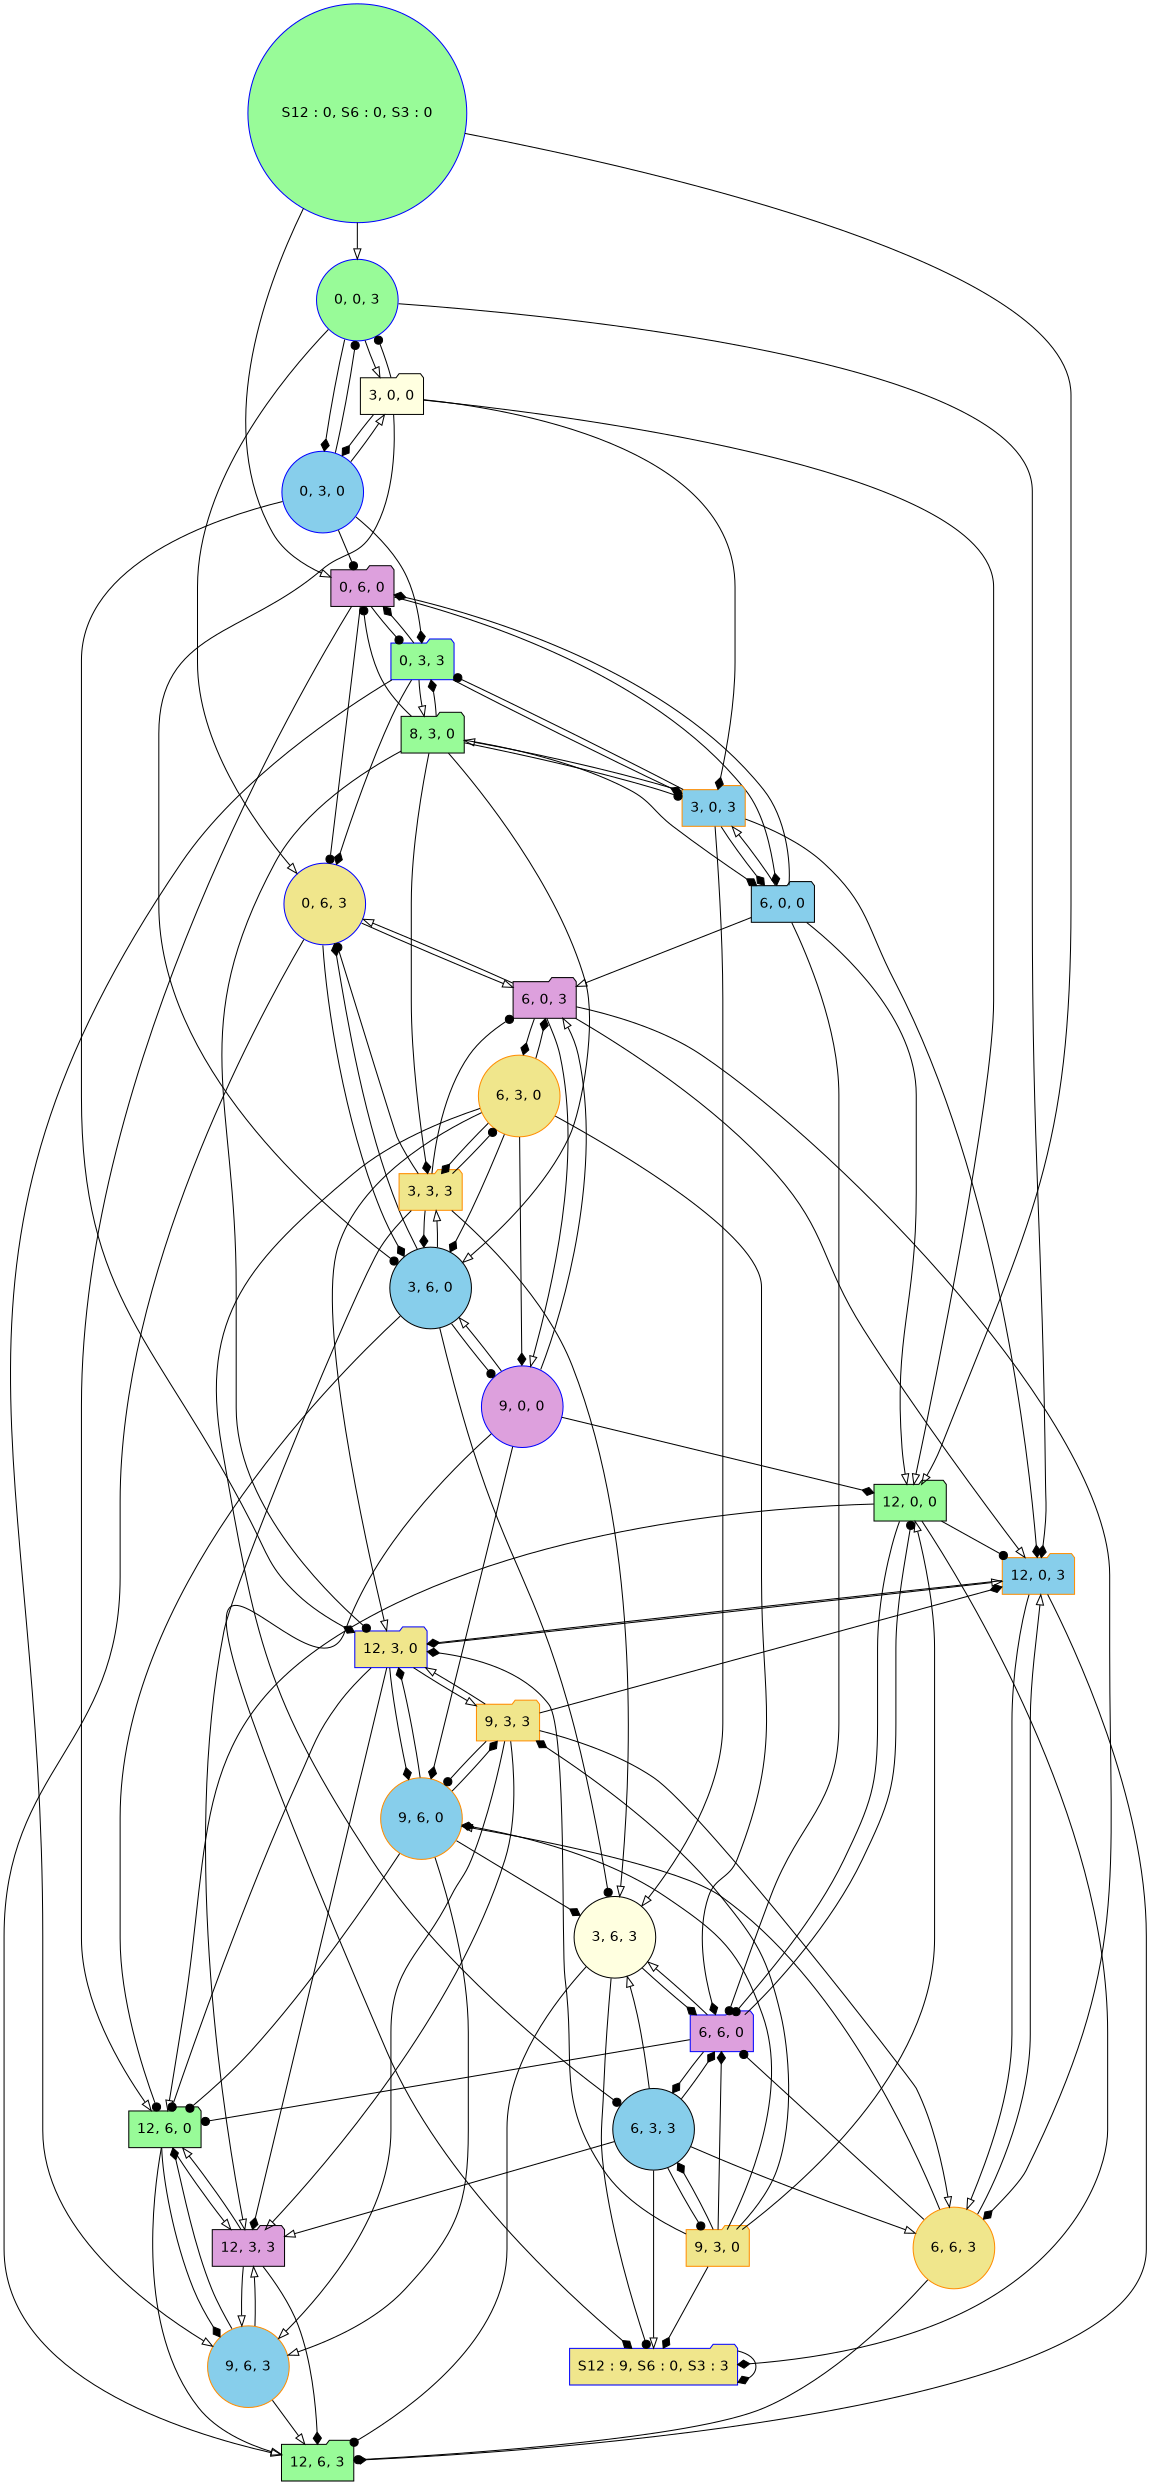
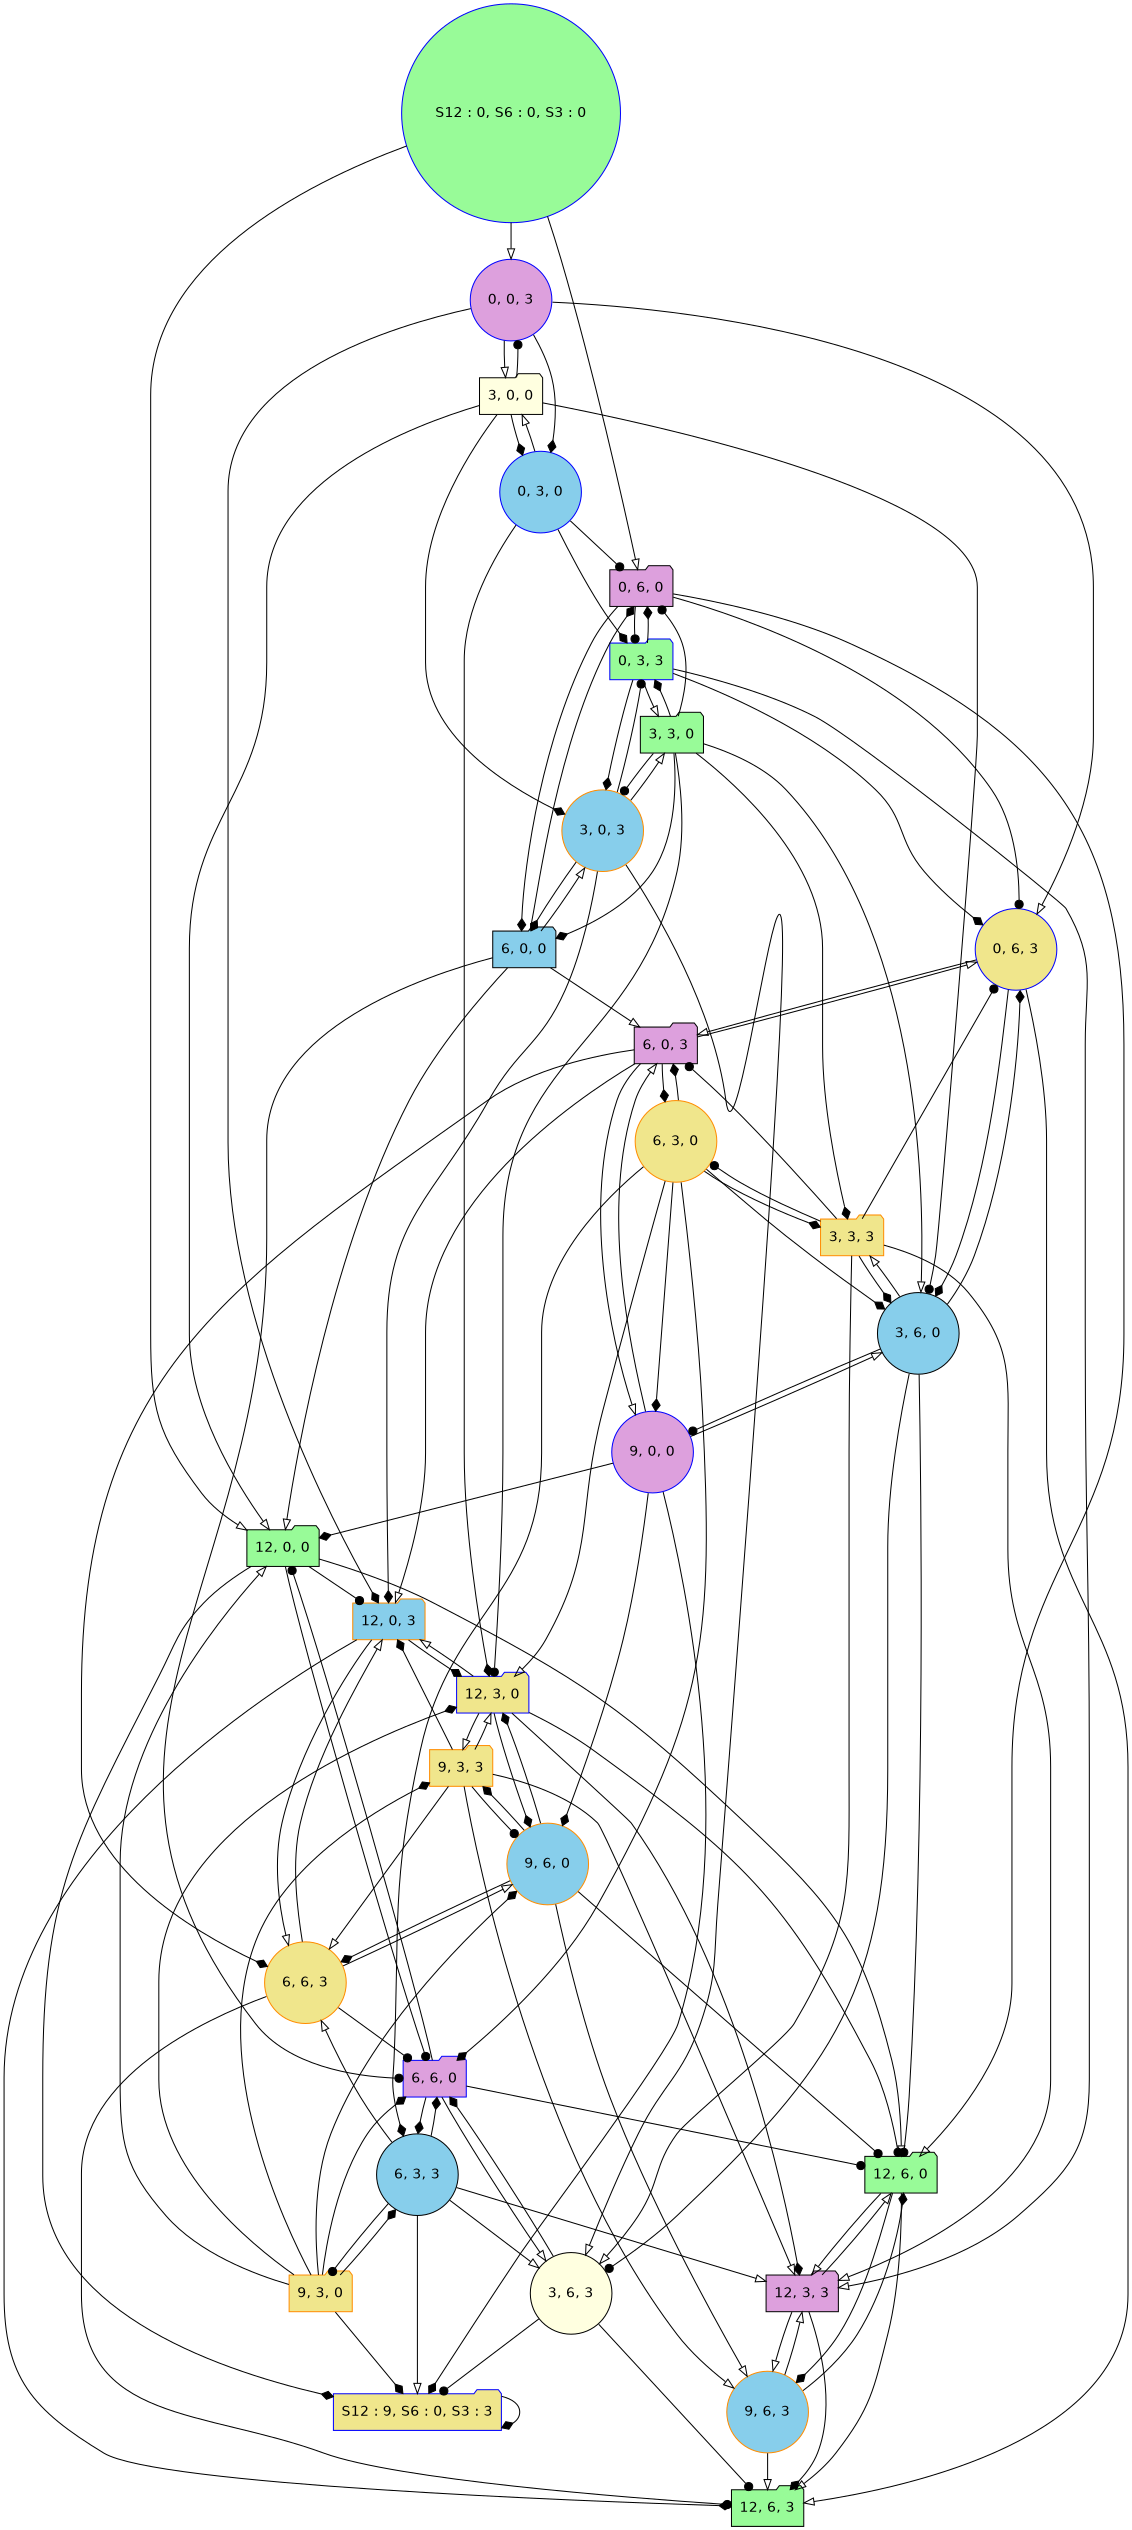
  digraph {
    fontname="DejaVu Sans"
    node [color=black fillcolor=khaki fontname="DejaVu Sans" shape=folder style=filled]
    edge [arrowhead=diamond fontname="DejaVu Sans"]
    n1 [color=blue fillcolor=palegreen label="S12 : 0, S6 : 0, S3 : 0" shape=circle]
    "12, 0, 0" [fillcolor=palegreen]
    "0, 6, 0" [fillcolor=plum]
-   "0, 0, 3" [color=blue fillcolor=palegreen shape=circle]
+   "0, 0, 3" [color=blue fillcolor=plum shape=circle]
    n5 [color=blue label="S12 : 9, S6 : 0, S3 : 3"]
    "12, 0, 3" [color=darkorange fillcolor=skyblue]
    "12, 6, 0" [fillcolor=palegreen]
    "6, 6, 0" [color=blue fillcolor=plum]
    "0, 6, 3" [color=blue shape=circle]
    "0, 3, 3" [color=blue fillcolor=palegreen]
    "6, 0, 0" [fillcolor=skyblue]
    "3, 0, 0" [fillcolor=lightyellow]
    "0, 3, 0" [color=blue fillcolor=skyblue shape=circle]
    "12, 3, 0" [color=blue]
    "12, 6, 3" [fillcolor=palegreen]
    "6, 6, 3" [color=darkorange shape=circle]
    "12, 3, 3" [fillcolor=plum]
    "9, 6, 3" [color=darkorange fillcolor=skyblue shape=circle]
    "3, 6, 3" [fillcolor=lightyellow shape=circle]
    "6, 3, 3" [fillcolor=skyblue shape=circle]
    "6, 0, 3" [fillcolor=plum]
    "3, 6, 0" [fillcolor=skyblue shape=circle]
-   "3, 0, 3" [color=darkorange fillcolor=skyblue]
-   "3, 3, 0" [fillcolor=palegreen label="8, 3, 0"]
+   "3, 0, 3" [color=darkorange fillcolor=skyblue shape=circle]
+   "3, 3, 0" [fillcolor=palegreen]
    "9, 6, 0" [color=darkorange fillcolor=skyblue shape=circle]
    "9, 3, 3" [color=darkorange]
    "9, 0, 0" [color=blue fillcolor=plum shape=circle]
    "6, 3, 0" [color=darkorange shape=circle]
    "3, 3, 3" [color=darkorange]
    "9, 3, 0" [color=darkorange]
    n1 -> "12, 0, 0" [arrowhead=onormal]
    n1 -> "0, 6, 0" [arrowhead=onormal]
    n1 -> "0, 0, 3" [arrowhead=onormal]
    "12, 0, 0" -> n5
    "12, 0, 0" -> "12, 0, 3" [arrowhead=dot]
    "12, 0, 0" -> "12, 6, 0" [arrowhead=onormal]
    "12, 0, 0" -> "6, 6, 0" [arrowhead=dot]
    "0, 6, 0" -> "12, 6, 0" [arrowhead=onormal]
    "0, 6, 0" -> "0, 6, 3" [arrowhead=dot]
    "0, 6, 0" -> "0, 3, 3" [arrowhead=dot]
    "0, 6, 0" -> "6, 0, 0"
    "0, 0, 3" -> "12, 0, 3"
    "0, 0, 3" -> "0, 6, 3" [arrowhead=onormal]
    "0, 0, 3" -> "3, 0, 0" [arrowhead=onormal]
    "0, 0, 3" -> "0, 3, 0"
    n5 -> n5
    "12, 0, 3" -> "12, 3, 0"
    "12, 0, 3" -> "12, 6, 3"
    "12, 0, 3" -> "6, 6, 3" [arrowhead=onormal]
    "12, 6, 0" -> "12, 6, 3" [arrowhead=onormal]
    "12, 6, 0" -> "12, 3, 3" [arrowhead=onormal]
    "12, 6, 0" -> "9, 6, 3"
    "6, 6, 0" -> "12, 0, 0" [arrowhead=dot]
    "6, 6, 0" -> "12, 6, 0" [arrowhead=dot]
    "6, 6, 0" -> "3, 6, 3" [arrowhead=onormal]
    "6, 6, 0" -> "6, 3, 3"
    "0, 6, 3" -> "12, 6, 3" [arrowhead=onormal]
    "0, 6, 3" -> "6, 0, 3" [arrowhead=onormal]
    "0, 6, 3" -> "3, 6, 0"
    "0, 3, 3" -> "0, 6, 0"
    "0, 3, 3" -> "0, 6, 3"
-   "0, 3, 3" -> "9, 6, 3" [arrowhead=onormal]
+   "0, 3, 3" -> "12, 3, 3" [arrowhead=onormal]
    "0, 3, 3" -> "3, 0, 3"
    "0, 3, 3" -> "3, 3, 0" [arrowhead=onormal]
    "6, 0, 0" -> "12, 0, 0" [arrowhead=onormal]
    "6, 0, 0" -> "0, 6, 0"
    "6, 0, 0" -> "6, 6, 0" [arrowhead=dot]
    "6, 0, 0" -> "6, 0, 3" [arrowhead=onormal]
    "6, 0, 0" -> "3, 0, 3" [arrowhead=onormal]
    "3, 0, 0" -> "12, 0, 0" [arrowhead=onormal]
    "3, 0, 0" -> "0, 0, 3" [arrowhead=dot]
    "3, 0, 0" -> "0, 3, 0"
    "3, 0, 0" -> "3, 6, 0" [arrowhead=dot]
    "3, 0, 0" -> "3, 0, 3"
    "0, 3, 0" -> "0, 6, 0" [arrowhead=dot]
-   "0, 3, 0" -> "0, 0, 3" [arrowhead=dot]
    "0, 3, 0" -> "0, 3, 3"
    "0, 3, 0" -> "3, 0, 0" [arrowhead=onormal]
    "0, 3, 0" -> "12, 3, 0"
    "12, 3, 0" -> "12, 0, 3" [arrowhead=onormal]
    "12, 3, 0" -> "12, 6, 0" [arrowhead=dot]
    "12, 3, 0" -> "12, 3, 3"
    "12, 3, 0" -> "9, 6, 0"
    "12, 3, 0" -> "9, 3, 3" [arrowhead=onormal]
    "6, 6, 3" -> "12, 0, 3" [arrowhead=onormal]
    "6, 6, 3" -> "6, 6, 0" [arrowhead=dot]
    "6, 6, 3" -> "12, 6, 3" [arrowhead=dot]
    "6, 6, 3" -> "9, 6, 0" [arrowhead=onormal]
    "12, 3, 3" -> "12, 6, 0" [arrowhead=onormal]
    "12, 3, 3" -> "12, 6, 3"
    "12, 3, 3" -> "9, 6, 3" [arrowhead=onormal]
    "9, 6, 3" -> "12, 6, 0"
    "9, 6, 3" -> "12, 6, 3" [arrowhead=onormal]
    "9, 6, 3" -> "12, 3, 3" [arrowhead=onormal]
    "3, 6, 3" -> n5 [arrowhead=dot]
    "3, 6, 3" -> "6, 6, 0"
    "3, 6, 3" -> "12, 6, 3" [arrowhead=dot]
    "6, 3, 3" -> n5 [arrowhead=onormal]
    "6, 3, 3" -> "6, 6, 0"
    "6, 3, 3" -> "6, 6, 3" [arrowhead=onormal]
    "6, 3, 3" -> "12, 3, 3" [arrowhead=onormal]
    "6, 3, 3" -> "3, 6, 3" [arrowhead=onormal]
    "6, 3, 3" -> "9, 3, 0" [arrowhead=dot]
    "6, 0, 3" -> "12, 0, 3" [arrowhead=onormal]
    "6, 0, 3" -> "0, 6, 3" [arrowhead=onormal]
    "6, 0, 3" -> "6, 6, 3"
    "6, 0, 3" -> "9, 0, 0" [arrowhead=onormal]
    "6, 0, 3" -> "6, 3, 0"
    "3, 6, 0" -> "12, 6, 0" [arrowhead=dot]
    "3, 6, 0" -> "0, 6, 3"
    "3, 6, 0" -> "3, 6, 3" [arrowhead=dot]
    "3, 6, 0" -> "9, 0, 0" [arrowhead=dot]
    "3, 6, 0" -> "3, 3, 3" [arrowhead=onormal]
    "3, 0, 3" -> "12, 0, 3"
    "3, 0, 3" -> "0, 3, 3" [arrowhead=dot]
    "3, 0, 3" -> "6, 0, 0"
    "3, 0, 3" -> "3, 6, 3" [arrowhead=onormal]
    "3, 0, 3" -> "3, 3, 0" [arrowhead=onormal]
    "3, 3, 0" -> "0, 6, 0" [arrowhead=dot]
    "3, 3, 0" -> "0, 3, 3"
    "3, 3, 0" -> "6, 0, 0"
    "3, 3, 0" -> "12, 3, 0" [arrowhead=dot]
    "3, 3, 0" -> "3, 6, 0" [arrowhead=onormal]
    "3, 3, 0" -> "3, 0, 3" [arrowhead=dot]
    "3, 3, 0" -> "3, 3, 3"
    "9, 6, 0" -> "12, 6, 0" [arrowhead=dot]
    "9, 6, 0" -> "12, 3, 0"
-   "9, 6, 0" -> "3, 6, 3"
+   "9, 6, 0" -> "6, 6, 3"
    "9, 6, 0" -> "9, 6, 3" [arrowhead=onormal]
    "9, 6, 0" -> "9, 3, 3"
    "9, 3, 3" -> "12, 0, 3"
    "9, 3, 3" -> "12, 3, 0" [arrowhead=onormal]
    "9, 3, 3" -> "6, 6, 3" [arrowhead=onormal]
    "9, 3, 3" -> "12, 3, 3" [arrowhead=onormal]
    "9, 3, 3" -> "9, 6, 3" [arrowhead=onormal]
    "9, 3, 3" -> "9, 6, 0" [arrowhead=dot]
    "9, 0, 0" -> "12, 0, 0"
    "9, 0, 0" -> n5
    "9, 0, 0" -> "6, 0, 3" [arrowhead=onormal]
    "9, 0, 0" -> "3, 6, 0" [arrowhead=onormal]
    "9, 0, 0" -> "9, 6, 0"
    "6, 3, 0" -> "6, 6, 0"
    "6, 3, 0" -> "12, 3, 0" [arrowhead=onormal]
-   "6, 3, 0" -> "6, 3, 3" [arrowhead=dot]
+   "6, 3, 0" -> "6, 3, 3"
    "6, 3, 0" -> "6, 0, 3"
    "6, 3, 0" -> "3, 6, 0"
    "6, 3, 0" -> "9, 0, 0"
    "6, 3, 0" -> "3, 3, 3"
    "3, 3, 3" -> "0, 6, 3" [arrowhead=dot]
    "3, 3, 3" -> "12, 3, 3" [arrowhead=onormal]
    "3, 3, 3" -> "3, 6, 3" [arrowhead=onormal]
    "3, 3, 3" -> "6, 0, 3" [arrowhead=dot]
    "3, 3, 3" -> "3, 6, 0"
    "3, 3, 3" -> "6, 3, 0" [arrowhead=dot]
    "9, 3, 0" -> "12, 0, 0" [arrowhead=onormal]
    "9, 3, 0" -> n5
    "9, 3, 0" -> "6, 6, 0"
    "9, 3, 0" -> "12, 3, 0"
    "9, 3, 0" -> "6, 3, 3"
    "9, 3, 0" -> "9, 6, 0"
    "9, 3, 0" -> "9, 3, 3"
  }
